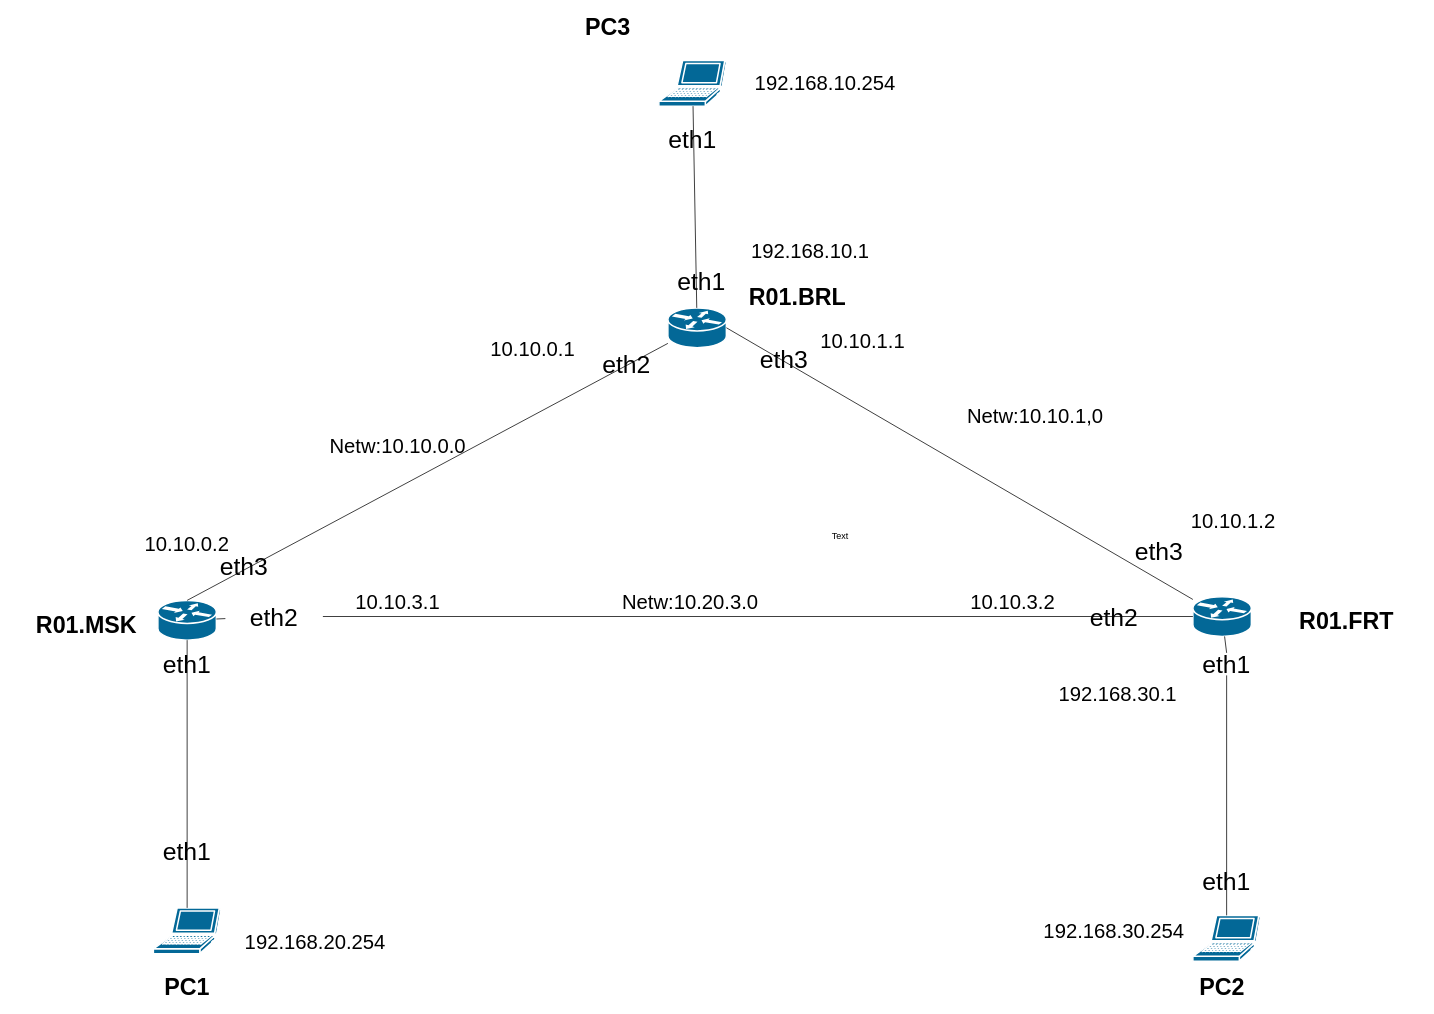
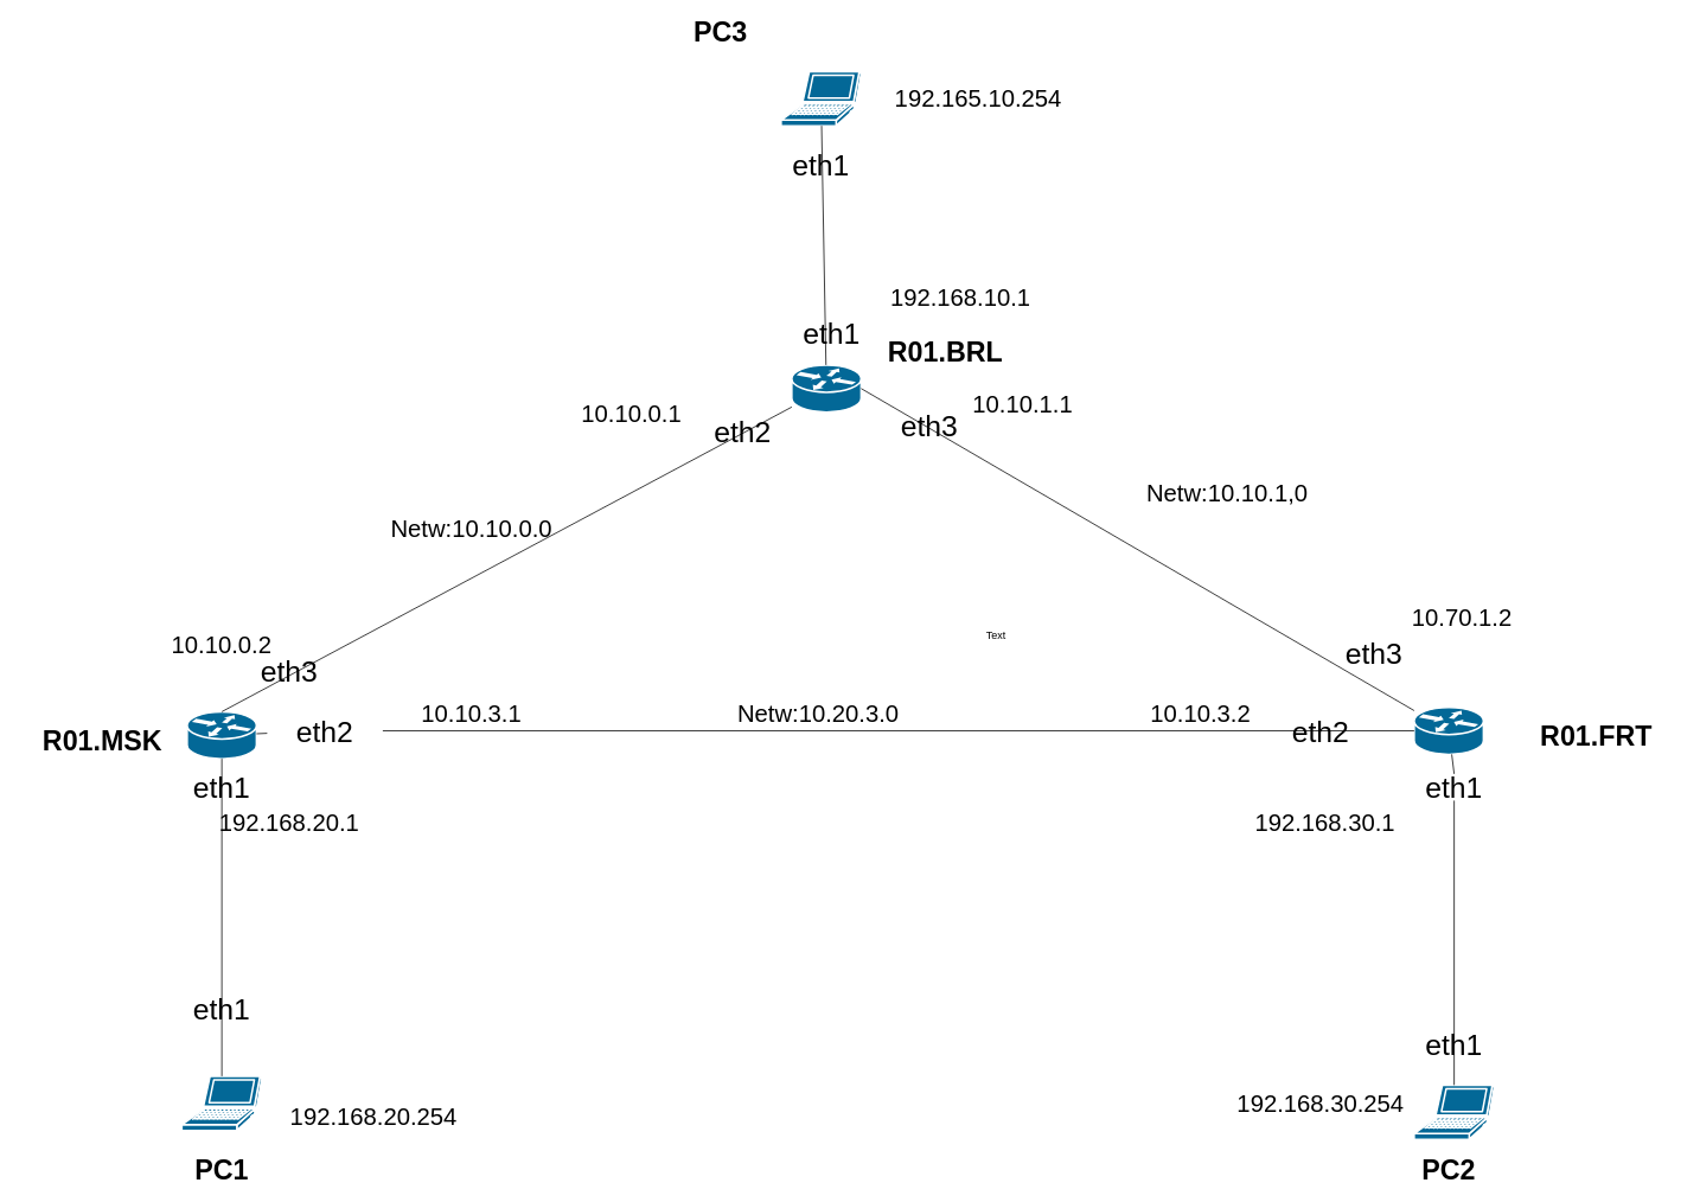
  <mxCell id="0" />
  <mxCell id="1" parent="0" />
  <mxCell id="2" value="" style="shape=mxgraph.cisco.computers_and_peripherals.laptop;sketch=0;html=1;pointerEvents=1;dashed=0;fillColor=#036897;strokeColor=#ffffff;strokeWidth=2;verticalLabelPosition=bottom;verticalAlign=top;align=center;outlineConnect=0;" vertex="1" parent="1"><mxGeometry x="1590" y="1220" width="90" height="61" as="geometry" /></mxCell>
  <mxCell id="3" value="" style="shape=mxgraph.cisco.computers_and_peripherals.laptop;sketch=0;html=1;pointerEvents=1;dashed=0;fillColor=#036897;strokeColor=#ffffff;strokeWidth=2;verticalLabelPosition=bottom;verticalAlign=top;align=center;outlineConnect=0;" vertex="1" parent="1"><mxGeometry x="204" y="1210" width="90" height="61" as="geometry" /></mxCell>
  <mxCell id="4" value="" style="shape=mxgraph.cisco.computers_and_peripherals.laptop;sketch=0;html=1;pointerEvents=1;dashed=0;fillColor=#036897;strokeColor=#ffffff;strokeWidth=2;verticalLabelPosition=bottom;verticalAlign=top;align=center;outlineConnect=0;" vertex="1" parent="1"><mxGeometry x="878" y="80" width="90" height="61" as="geometry" /></mxCell>
  <mxCell id="5" value="" style="shape=mxgraph.cisco.routers.router;sketch=0;html=1;pointerEvents=1;dashed=0;fillColor=#036897;strokeColor=#ffffff;strokeWidth=2;verticalLabelPosition=bottom;verticalAlign=top;align=center;outlineConnect=0;" vertex="1" parent="1"><mxGeometry x="210" y="800" width="78" height="53" as="geometry" /></mxCell>
  <mxCell id="6" value="" style="shape=mxgraph.cisco.routers.router;sketch=0;html=1;pointerEvents=1;dashed=0;fillColor=#036897;strokeColor=#ffffff;strokeWidth=2;verticalLabelPosition=bottom;verticalAlign=top;align=center;outlineConnect=0;" vertex="1" parent="1"><mxGeometry x="1590" y="795" width="78" height="53" as="geometry" /></mxCell>
  <mxCell id="7" value="" style="shape=mxgraph.cisco.routers.router;sketch=0;html=1;pointerEvents=1;dashed=0;fillColor=#036897;strokeColor=#ffffff;strokeWidth=2;verticalLabelPosition=bottom;verticalAlign=top;align=center;outlineConnect=0;" vertex="1" parent="1"><mxGeometry x="890" y="410" width="78" height="53" as="geometry" /></mxCell>
  <mxCell id="8" value="" style="endArrow=none;html=1;rounded=0;exitX=0.5;exitY=0;exitDx=0;exitDy=0;exitPerimeter=0;" edge="1" parent="1" source="5" target="7"><mxGeometry width="50" height="50" relative="1" as="geometry"><mxPoint x="1100" y="760" as="sourcePoint" /><mxPoint x="1150" y="710" as="targetPoint" /><Array as="points" /></mxGeometry></mxCell>
  <mxCell id="9" value="" style="endArrow=none;html=1;rounded=0;" edge="1" parent="1" source="17" target="6"><mxGeometry width="50" height="50" relative="1" as="geometry"><mxPoint x="1100" y="760" as="sourcePoint" /><mxPoint x="1150" y="710" as="targetPoint" /></mxGeometry></mxCell>
  <mxCell id="10" value="" style="endArrow=none;html=1;rounded=0;entryX=0.5;entryY=1;entryDx=0;entryDy=0;entryPerimeter=0;" edge="1" parent="1" source="3" target="5"><mxGeometry width="50" height="50" relative="1" as="geometry"><mxPoint x="660" y="1160" as="sourcePoint" /><mxPoint x="710" y="1110" as="targetPoint" /></mxGeometry></mxCell>
  <mxCell id="11" value="" style="endArrow=none;html=1;rounded=0;exitX=1;exitY=0.5;exitDx=0;exitDy=0;exitPerimeter=0;" edge="1" parent="1" source="7" target="6"><mxGeometry width="50" height="50" relative="1" as="geometry"><mxPoint x="1100" y="760" as="sourcePoint" /><mxPoint x="1150" y="710" as="targetPoint" /></mxGeometry></mxCell>
  <mxCell id="12" value="" style="endArrow=none;html=1;rounded=0;exitX=0.5;exitY=0;exitDx=0;exitDy=0;exitPerimeter=0;" edge="1" parent="1" source="22" target="6"><mxGeometry width="50" height="50" relative="1" as="geometry"><mxPoint x="1100" y="760" as="sourcePoint" /><mxPoint x="1150" y="710" as="targetPoint" /><Array as="points" /></mxGeometry></mxCell>
  <mxCell id="13" value="" style="endArrow=none;html=1;rounded=0;" edge="1" parent="1" source="7" target="4"><mxGeometry width="50" height="50" relative="1" as="geometry"><mxPoint x="1100" y="760" as="sourcePoint" /><mxPoint x="1150" y="710" as="targetPoint" /></mxGeometry></mxCell>
  <mxCell id="14" value="&lt;font style=&quot;font-size: 33px;&quot;&gt;eth1&lt;/font&gt;" style="text;strokeColor=none;align=center;fillColor=none;html=1;verticalAlign=middle;whiteSpace=wrap;rounded=0;" vertex="1" parent="1"><mxGeometry x="184" y="1120" width="130" height="30" as="geometry" /></mxCell>
  <mxCell id="15" value="&lt;font style=&quot;font-size: 33px;&quot;&gt;eth1&lt;/font&gt;" style="text;strokeColor=none;align=center;fillColor=none;html=1;verticalAlign=middle;whiteSpace=wrap;rounded=0;" vertex="1" parent="1"><mxGeometry x="184" y="870" width="130" height="30" as="geometry" /></mxCell>
  <mxCell id="16" value="" style="endArrow=none;html=1;rounded=0;" edge="1" parent="1" source="5" target="17"><mxGeometry width="50" height="50" relative="1" as="geometry"><mxPoint x="288" y="826" as="sourcePoint" /><mxPoint x="1590" y="822" as="targetPoint" /></mxGeometry></mxCell>
  <mxCell id="17" value="&lt;font style=&quot;font-size: 33px;&quot;&gt;eth2&lt;/font&gt;" style="text;strokeColor=none;align=center;fillColor=none;html=1;verticalAlign=middle;whiteSpace=wrap;rounded=0;" vertex="1" parent="1"><mxGeometry x="300" y="806.5" width="130" height="30" as="geometry" /></mxCell>
  <mxCell id="18" value="&lt;font style=&quot;font-size: 33px;&quot;&gt;eth3&lt;/font&gt;" style="text;strokeColor=none;align=center;fillColor=none;html=1;verticalAlign=middle;whiteSpace=wrap;rounded=0;" vertex="1" parent="1"><mxGeometry x="260" y="740" width="130" height="30" as="geometry" /></mxCell>
  <mxCell id="19" value="&lt;font style=&quot;font-size: 33px;&quot;&gt;eth2&lt;/font&gt;" style="text;strokeColor=none;align=center;fillColor=none;html=1;verticalAlign=middle;whiteSpace=wrap;rounded=0;" vertex="1" parent="1"><mxGeometry x="1420" y="806.5" width="130" height="30" as="geometry" /></mxCell>
  <mxCell id="20" value="&lt;font style=&quot;font-size: 33px;&quot;&gt;eth1&lt;/font&gt;" style="text;strokeColor=none;align=center;fillColor=none;html=1;verticalAlign=middle;whiteSpace=wrap;rounded=0;" vertex="1" parent="1"><mxGeometry x="1570" y="1160" width="130" height="30" as="geometry" /></mxCell>
  <mxCell id="21" value="" style="endArrow=none;html=1;rounded=0;exitX=0.5;exitY=0;exitDx=0;exitDy=0;exitPerimeter=0;" edge="1" parent="1" source="2" target="22"><mxGeometry width="50" height="50" relative="1" as="geometry"><mxPoint x="1635" y="1220" as="sourcePoint" /><mxPoint x="1629" y="848" as="targetPoint" /><Array as="points" /></mxGeometry></mxCell>
  <mxCell id="22" value="&lt;font style=&quot;font-size: 33px;&quot;&gt;eth1&lt;/font&gt;" style="text;strokeColor=none;align=center;fillColor=none;html=1;verticalAlign=middle;whiteSpace=wrap;rounded=0;" vertex="1" parent="1"><mxGeometry x="1570" y="870" width="130" height="30" as="geometry" /></mxCell>
  <mxCell id="23" value="&lt;font style=&quot;font-size: 33px;&quot;&gt;eth3&lt;/font&gt;" style="text;strokeColor=none;align=center;fillColor=none;html=1;verticalAlign=middle;whiteSpace=wrap;rounded=0;" vertex="1" parent="1"><mxGeometry x="1480" y="720" width="130" height="30" as="geometry" /></mxCell>
  <mxCell id="24" value="&lt;font style=&quot;font-size: 33px;&quot;&gt;eth3&lt;/font&gt;" style="text;strokeColor=none;align=center;fillColor=none;html=1;verticalAlign=middle;whiteSpace=wrap;rounded=0;" vertex="1" parent="1"><mxGeometry x="980" y="463" width="130" height="30" as="geometry" /></mxCell>
  <mxCell id="25" value="&lt;font style=&quot;font-size: 33px;&quot;&gt;eth2&lt;/font&gt;" style="text;strokeColor=none;align=center;fillColor=none;html=1;verticalAlign=middle;whiteSpace=wrap;rounded=0;" vertex="1" parent="1"><mxGeometry x="770" y="470" width="130" height="30" as="geometry" /></mxCell>
  <mxCell id="26" value="&lt;font style=&quot;font-size: 33px;&quot;&gt;eth1&lt;/font&gt;" style="text;strokeColor=none;align=center;fillColor=none;html=1;verticalAlign=middle;whiteSpace=wrap;rounded=0;" vertex="1" parent="1"><mxGeometry x="858" y="170" width="130" height="30" as="geometry" /></mxCell>
  <mxCell id="27" value="&lt;font style=&quot;font-size: 33px;&quot;&gt;eth1&lt;/font&gt;" style="text;strokeColor=none;align=center;fillColor=none;html=1;verticalAlign=middle;whiteSpace=wrap;rounded=0;" vertex="1" parent="1"><mxGeometry x="870" y="360" width="130" height="30" as="geometry" /></mxCell>
  <mxCell id="28" value="Text" style="text;strokeColor=none;align=center;fillColor=none;html=1;verticalAlign=middle;whiteSpace=wrap;rounded=0;" vertex="1" parent="1"><mxGeometry x="1090" y="700" width="60" height="30" as="geometry" /></mxCell>
  <mxCell id="29" value="&lt;font style=&quot;font-size: 31px;&quot;&gt;R01.MSK&lt;/font&gt;" style="text;strokeColor=none;align=center;fillColor=none;html=1;verticalAlign=middle;whiteSpace=wrap;rounded=0;fontStyle=1" vertex="1" parent="1"><mxGeometry x="20" y="818" width="190" height="30" as="geometry" /></mxCell>
  <mxCell id="30" value="&lt;font style=&quot;font-size: 31px;&quot;&gt;R01.FRT&lt;br&gt;&lt;/font&gt;" style="text;strokeColor=none;align=center;fillColor=none;html=1;verticalAlign=middle;whiteSpace=wrap;rounded=0;fontStyle=1" vertex="1" parent="1"><mxGeometry x="1700" y="811.5" width="190" height="30" as="geometry" /></mxCell>
  <mxCell id="31" value="&lt;font style=&quot;font-size: 31px;&quot;&gt;R01.BRL&lt;/font&gt;" style="text;strokeColor=none;align=center;fillColor=none;html=1;verticalAlign=middle;whiteSpace=wrap;rounded=0;fontStyle=1" vertex="1" parent="1"><mxGeometry x="968" y="380" width="190" height="30" as="geometry" /></mxCell>
  <mxCell id="32" value="&lt;font style=&quot;font-size: 31px;&quot;&gt;PC1&lt;/font&gt;" style="text;strokeColor=none;align=center;fillColor=none;html=1;verticalAlign=middle;whiteSpace=wrap;rounded=0;fontStyle=1" vertex="1" parent="1"><mxGeometry x="154" y="1300" width="190" height="30" as="geometry" /></mxCell>
  <mxCell id="33" value="&lt;font style=&quot;font-size: 31px;&quot;&gt;PC2&lt;/font&gt;" style="text;strokeColor=none;align=center;fillColor=none;html=1;verticalAlign=middle;whiteSpace=wrap;rounded=0;fontStyle=1" vertex="1" parent="1"><mxGeometry x="1534" y="1300" width="190" height="30" as="geometry" /></mxCell>
  <mxCell id="34" value="&lt;font style=&quot;font-size: 31px;&quot;&gt;PC3&lt;/font&gt;" style="text;strokeColor=none;align=center;fillColor=none;html=1;verticalAlign=middle;whiteSpace=wrap;rounded=0;fontStyle=1" vertex="1" parent="1"><mxGeometry x="715" y="20" width="190" height="30" as="geometry" /></mxCell>
  <mxCell id="35" value="&lt;font style=&quot;font-size: 27px;&quot;&gt;192.168.20.254&lt;/font&gt;" style="text;strokeColor=none;align=center;fillColor=none;html=1;verticalAlign=middle;whiteSpace=wrap;rounded=0;" vertex="1" parent="1"><mxGeometry x="310" y="1241" width="220" height="30" as="geometry" /></mxCell>
+ <mxCell id="36" value="&lt;font style=&quot;font-size: 27px;&quot;&gt;192.168.20.1&lt;br&gt;&lt;/font&gt;" style="text;strokeColor=none;align=center;fillColor=none;html=1;verticalAlign=middle;whiteSpace=wrap;rounded=0;" vertex="1" parent="1"><mxGeometry x="215" y="910" width="220" height="30" as="geometry" /></mxCell>
  <mxCell id="37" value="&lt;font style=&quot;font-size: 27px;&quot;&gt;10.10.3.1&lt;br&gt;&lt;/font&gt;" style="text;strokeColor=none;align=center;fillColor=none;html=1;verticalAlign=middle;whiteSpace=wrap;rounded=0;" vertex="1" parent="1"><mxGeometry x="420" y="788" width="220" height="30" as="geometry" /></mxCell>
  <mxCell id="38" value="&lt;font style=&quot;font-size: 27px;&quot;&gt;10.10.3.2&lt;br&gt;&lt;/font&gt;" style="text;strokeColor=none;align=center;fillColor=none;html=1;verticalAlign=middle;whiteSpace=wrap;rounded=0;" vertex="1" parent="1"><mxGeometry x="1240" y="788" width="220" height="30" as="geometry" /></mxCell>
  <mxCell id="39" value="&lt;font style=&quot;font-size: 27px;&quot;&gt;Netw:10.20.3.0&lt;br&gt;&lt;/font&gt;" style="text;strokeColor=none;align=center;fillColor=none;html=1;verticalAlign=middle;whiteSpace=wrap;rounded=0;" vertex="1" parent="1"><mxGeometry x="810" y="788" width="220" height="30" as="geometry" /></mxCell>
  <mxCell id="40" value="&lt;font style=&quot;font-size: 27px;&quot;&gt;10.10.0.2&lt;br&gt;&lt;/font&gt;" style="text;strokeColor=none;align=center;fillColor=none;html=1;verticalAlign=middle;whiteSpace=wrap;rounded=0;" vertex="1" parent="1"><mxGeometry x="139" y="710" width="220" height="30" as="geometry" /></mxCell>
  <mxCell id="41" value="&lt;font style=&quot;font-size: 27px;&quot;&gt;10.10.0.1&lt;br&gt;&lt;/font&gt;" style="text;strokeColor=none;align=center;fillColor=none;html=1;verticalAlign=middle;whiteSpace=wrap;rounded=0;" vertex="1" parent="1"><mxGeometry x="600" y="450" width="220" height="30" as="geometry" /></mxCell>
  <mxCell id="42" value="&lt;font style=&quot;font-size: 27px;&quot;&gt;Netw:10.10.0.0&lt;br&gt;&lt;/font&gt;" style="text;strokeColor=none;align=center;fillColor=none;html=1;verticalAlign=middle;whiteSpace=wrap;rounded=0;" vertex="1" parent="1"><mxGeometry x="420" y="580" width="220" height="30" as="geometry" /></mxCell>
  <mxCell id="43" value="&lt;font style=&quot;font-size: 27px;&quot;&gt;10.10.1.1&lt;br&gt;&lt;/font&gt;" style="text;strokeColor=none;align=center;fillColor=none;html=1;verticalAlign=middle;whiteSpace=wrap;rounded=0;" vertex="1" parent="1"><mxGeometry x="1040" y="440" width="220" height="30" as="geometry" /></mxCell>
- <mxCell id="44" value="&lt;font style=&quot;font-size: 27px;&quot;&gt;10.10.1.2&lt;br&gt;&lt;/font&gt;" style="text;strokeColor=none;align=center;fillColor=none;html=1;verticalAlign=middle;whiteSpace=wrap;rounded=0;" vertex="1" parent="1"><mxGeometry x="1534" y="680" width="220" height="30" as="geometry" /></mxCell>
+ <mxCell id="44" value="&lt;font style=&quot;font-size: 27px;&quot;&gt;10.70.1.2&lt;br&gt;&lt;/font&gt;" style="text;strokeColor=none;align=center;fillColor=none;html=1;verticalAlign=middle;whiteSpace=wrap;rounded=0;" vertex="1" parent="1"><mxGeometry x="1534" y="680" width="220" height="30" as="geometry" /></mxCell>
  <mxCell id="45" value="&lt;font style=&quot;font-size: 27px;&quot;&gt;Netw:10.10.1,0&lt;br&gt;&lt;/font&gt;" style="text;strokeColor=none;align=center;fillColor=none;html=1;verticalAlign=middle;whiteSpace=wrap;rounded=0;" vertex="1" parent="1"><mxGeometry x="1270" y="540" width="220" height="30" as="geometry" /></mxCell>
- <mxCell id="46" value="&lt;font style=&quot;font-size: 27px;&quot;&gt;192.168.10.254&lt;/font&gt;" style="text;strokeColor=none;align=center;fillColor=none;html=1;verticalAlign=middle;whiteSpace=wrap;rounded=0;" vertex="1" parent="1"><mxGeometry x="990" y="95.5" width="220" height="30" as="geometry" /></mxCell>
+ <mxCell id="46" value="&lt;font style=&quot;font-size: 27px;&quot;&gt;192.165.10.254&lt;/font&gt;" style="text;strokeColor=none;align=center;fillColor=none;html=1;verticalAlign=middle;whiteSpace=wrap;rounded=0;" vertex="1" parent="1"><mxGeometry x="990" y="95.5" width="220" height="30" as="geometry" /></mxCell>
  <mxCell id="47" value="&lt;font style=&quot;font-size: 27px;&quot;&gt;192.168.10.1&lt;/font&gt;" style="text;strokeColor=none;align=center;fillColor=none;html=1;verticalAlign=middle;whiteSpace=wrap;rounded=0;" vertex="1" parent="1"><mxGeometry x="970" y="320" width="220" height="30" as="geometry" /></mxCell>
  <mxCell id="48" value="&lt;font style=&quot;font-size: 27px;&quot;&gt;192.168.30.254&lt;/font&gt;" style="text;strokeColor=none;align=center;fillColor=none;html=1;verticalAlign=middle;whiteSpace=wrap;rounded=0;" vertex="1" parent="1"><mxGeometry x="1375" y="1225.5" width="220" height="30" as="geometry" /></mxCell>
  <mxCell id="49" value="&lt;font style=&quot;font-size: 27px;&quot;&gt;192.168.30.1&lt;/font&gt;" style="text;strokeColor=none;align=center;fillColor=none;html=1;verticalAlign=middle;whiteSpace=wrap;rounded=0;" vertex="1" parent="1"><mxGeometry x="1380" y="910" width="220" height="30" as="geometry" /></mxCell>
